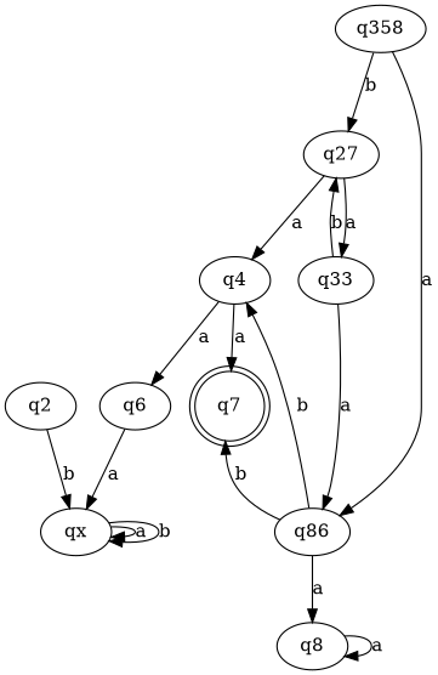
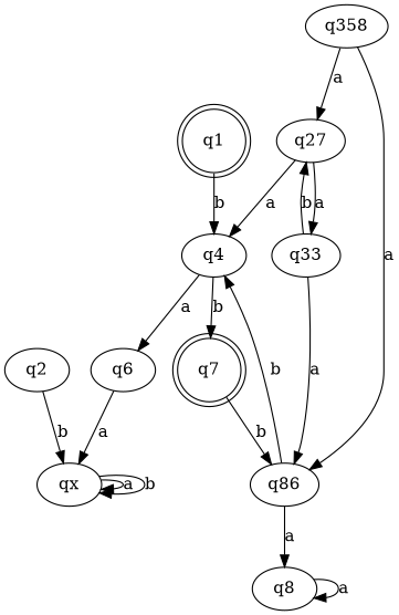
  digraph {
+   q1 [shape=doublecircle]
    q4
    q358
    q86
    q27
    q6
    q7 [shape=doublecircle]
    q8
    n9 [label=q33]
    qx
    q2
+   q1 -> q4 [label=b]
    q4 -> q6 [label=a]
-   q4 -> q7 [label=a]
+   q4 -> q7 [label=b]
    q358 -> q86 [label=a]
-   q358 -> q27 [label=b]
+   q358 -> q27 [label=a]
    q86 -> q4 [label=b]
-   q86 -> q7 [label=b]
+   q7 -> q86 [label=b]
    q86 -> q8 [label=a]
    q27 -> q4 [label=a]
    q27 -> n9 [label=a]
    q6 -> qx [label=a]
    q8 -> q8 [label=a]
    n9 -> q86 [label=a]
    n9 -> q27 [label=b]
    qx -> qx [label=a]
    qx -> qx [label=b]
    q2 -> qx [label=b]
  }
